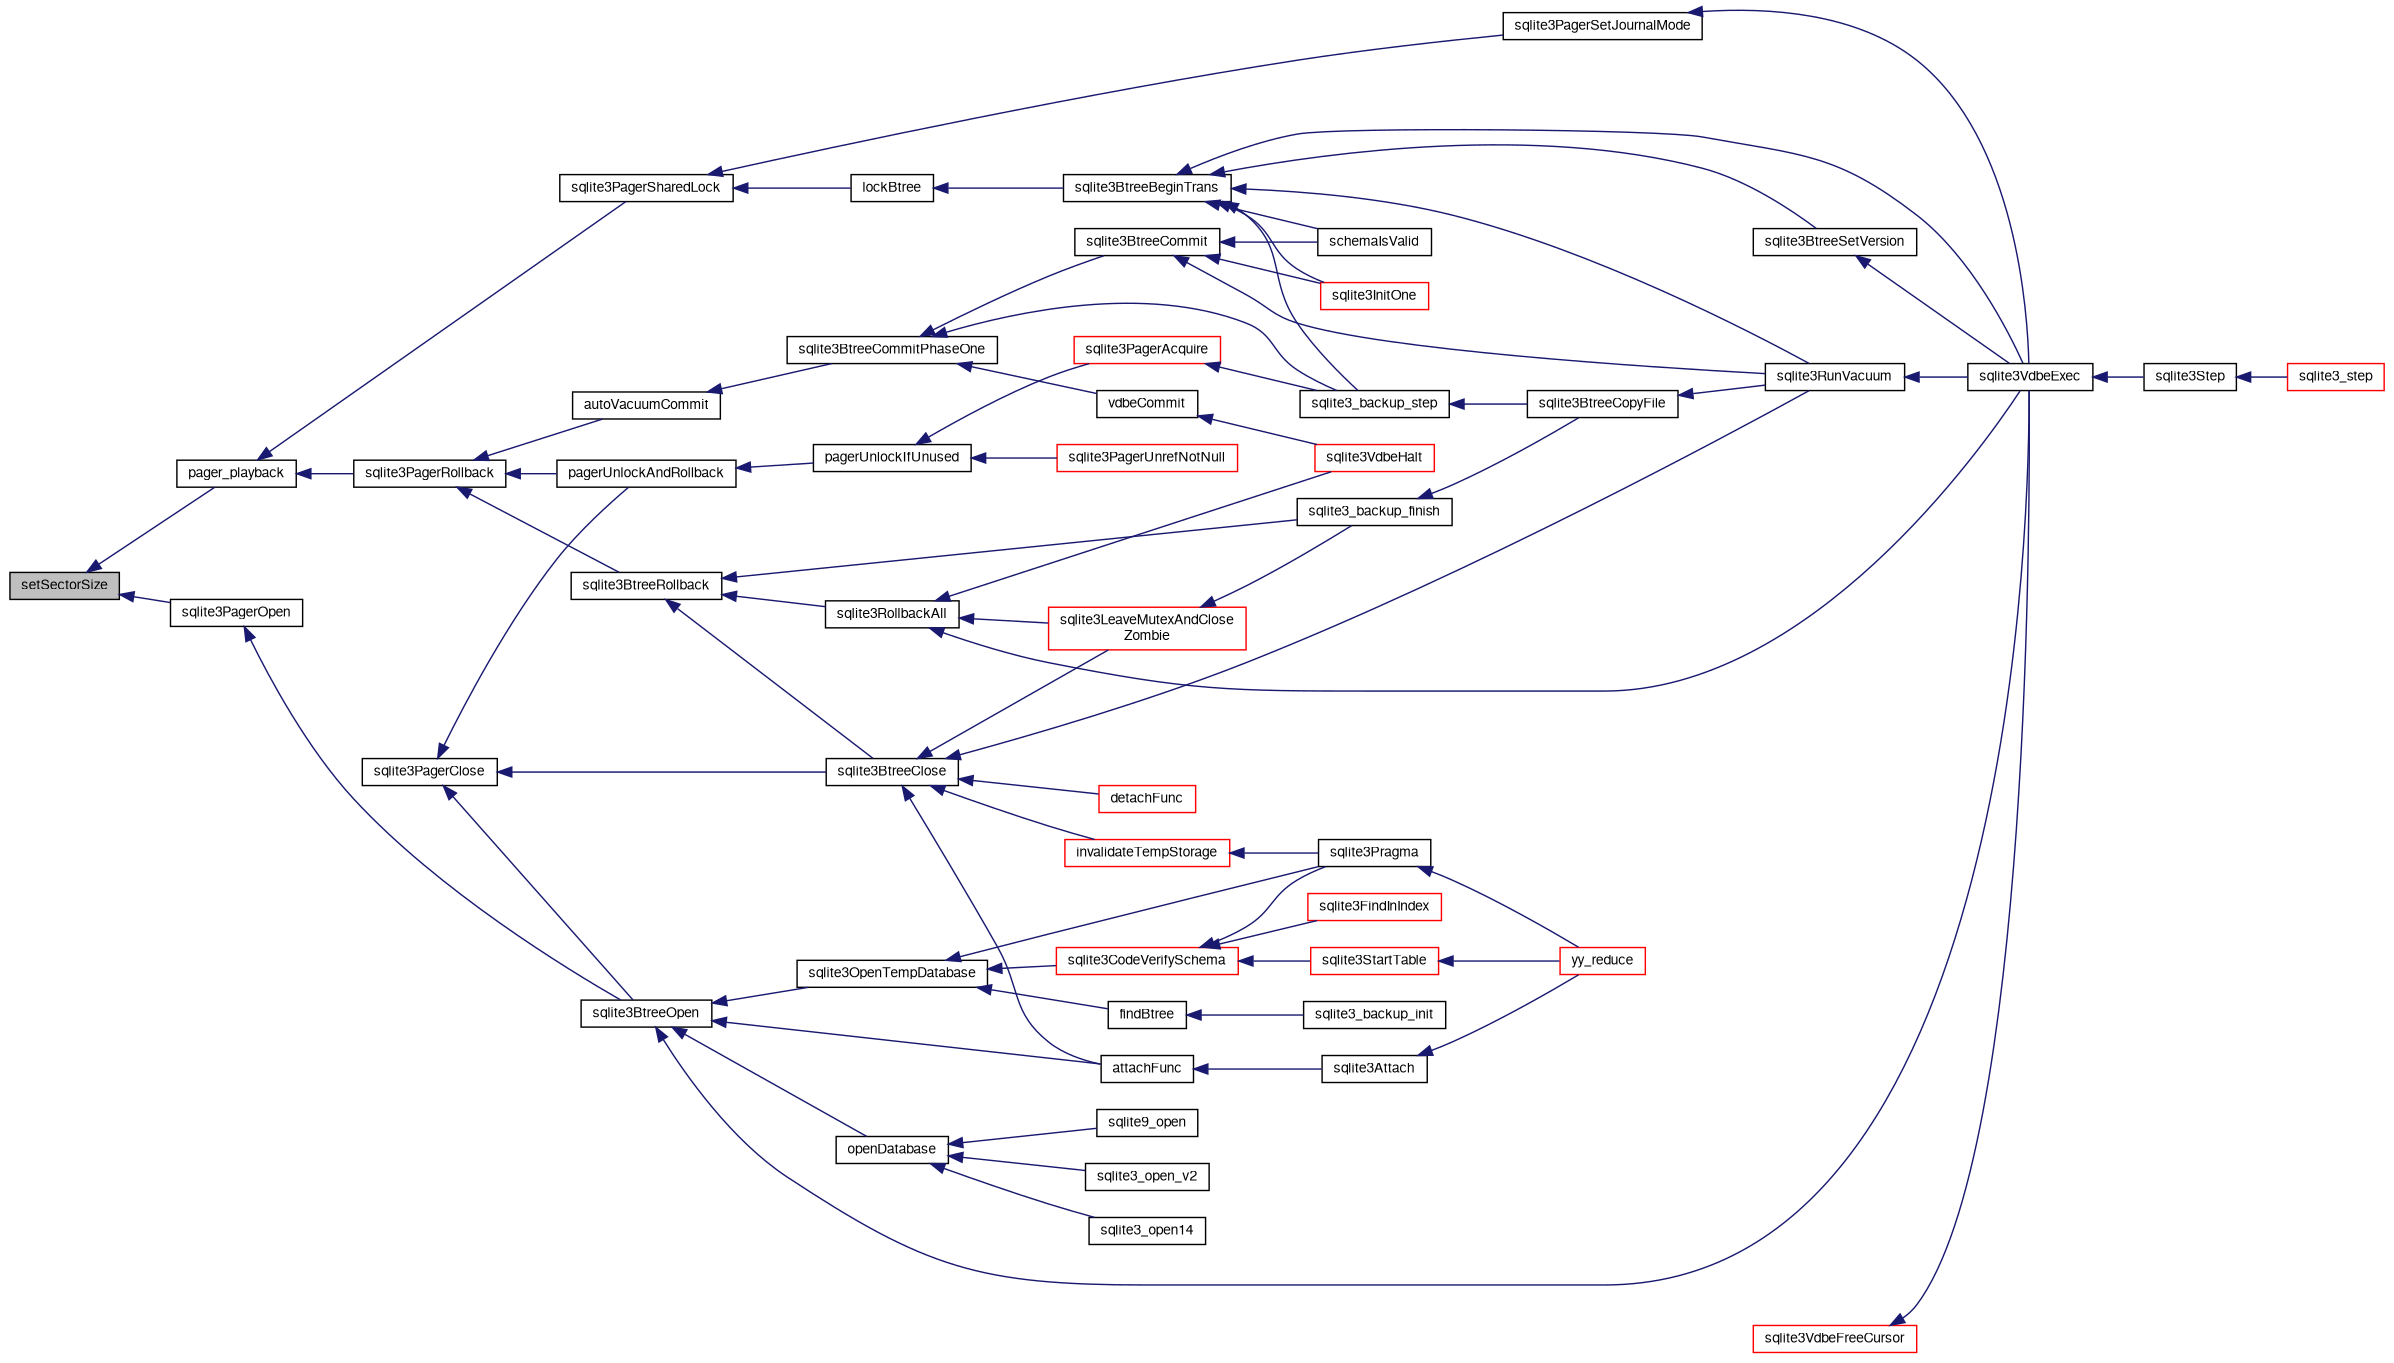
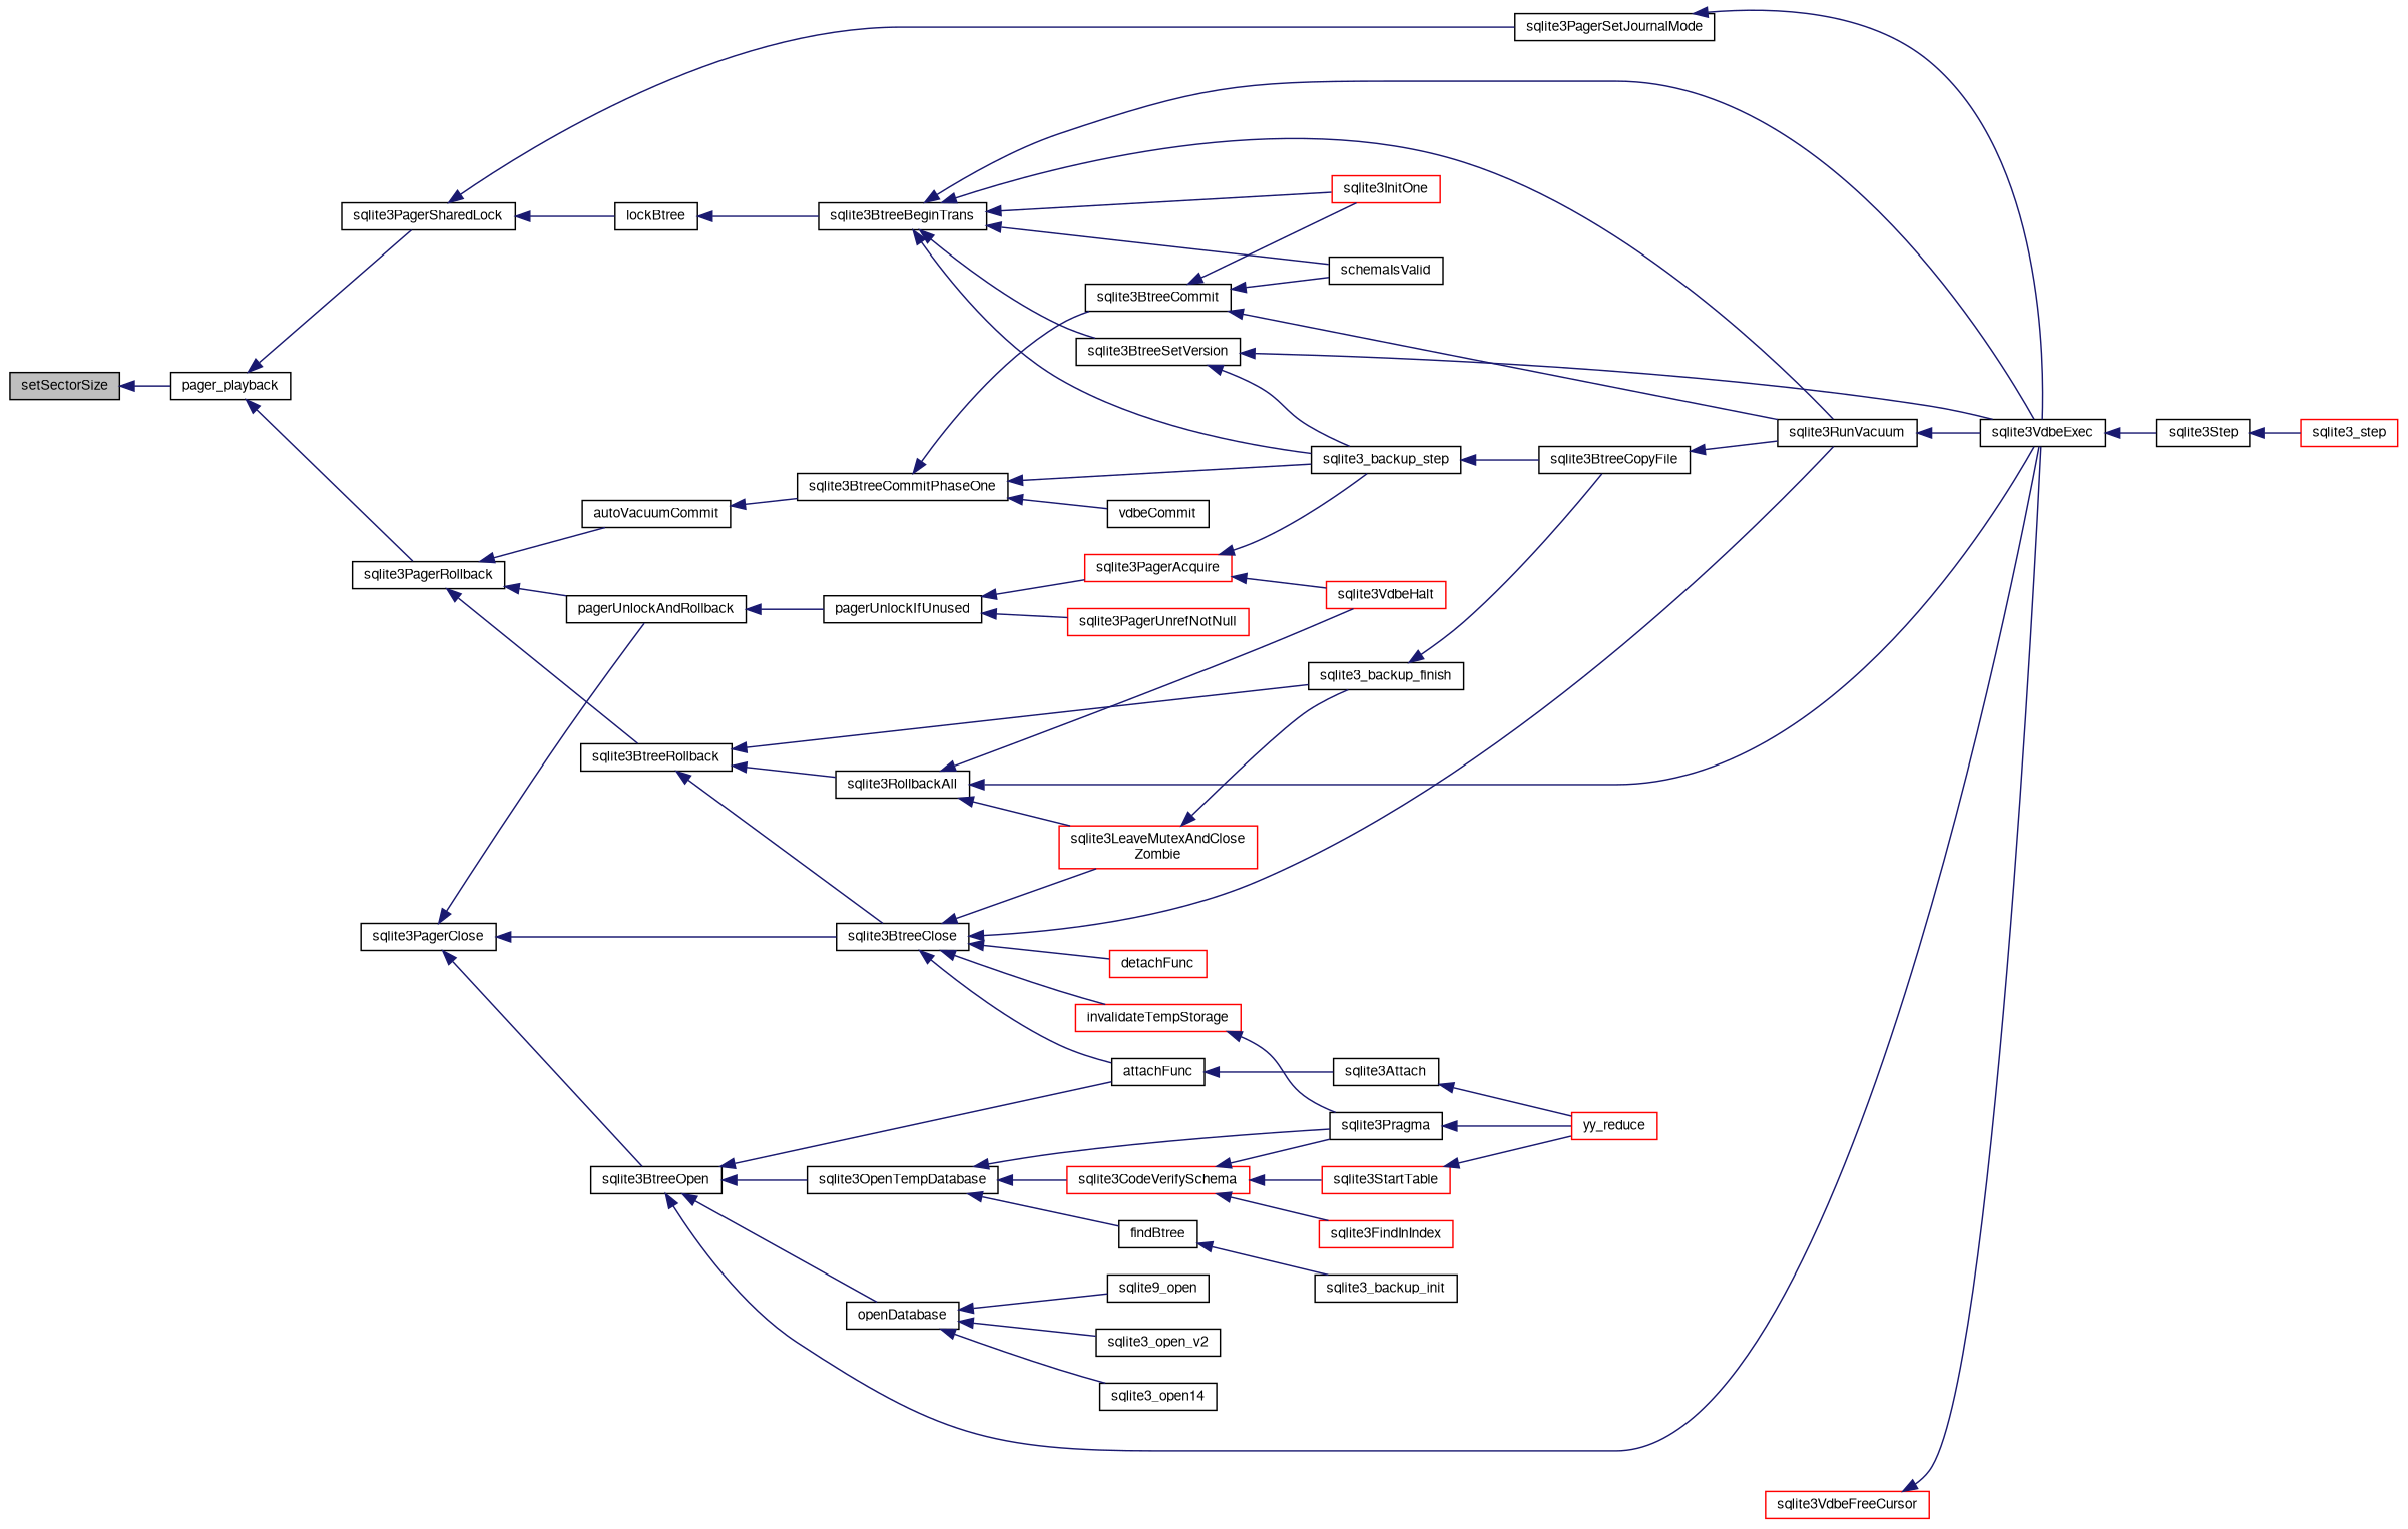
  digraph {
    rankdir=LR
    node [color=black fillcolor=white fontname=FreeSans fontsize=10 shape=record style=filled]
    edge [color=midnightblue dir=back fontname=FreeSans fontsize=10 labelfontname=FreeSans labelfontsize=10 style=solid]
    n1 [fillcolor=grey75 fontcolor=black height=0.2 label=setSectorSize width=0.4]
    n2 [height=0.2 label=pager_playback width=0.4]
-   n3 [height=0.2 label=sqlite3PagerOpen width=0.4]
    n4 [height=0.2 label=sqlite3PagerSharedLock width=0.4]
    n5 [height=0.2 label=sqlite3PagerRollback width=0.4]
    n6 [height=0.2 label=sqlite3BtreeOpen width=0.4]
    n7 [height=0.2 label=sqlite3PagerSetJournalMode width=0.4]
    n8 [height=0.2 label=lockBtree width=0.4]
    n9 [height=0.2 label=pagerUnlockAndRollback width=0.4]
    n10 [height=0.2 label=autoVacuumCommit width=0.4]
    n11 [height=0.2 label=sqlite3BtreeRollback width=0.4]
    n12 [height=0.2 label=sqlite3VdbeExec width=0.4]
    n13 [height=0.2 label=sqlite3BtreeBeginTrans width=0.4]
    n14 [height=0.2 label=sqlite3Step width=0.4]
    n15 [color=red height=0.2 label=sqlite3_step width=0.4]
    n16 [height=0.2 label=sqlite3BtreeSetVersion width=0.4]
    n17 [height=0.2 label=sqlite3_backup_step width=0.4]
    n18 [height=0.2 label=sqlite3RunVacuum width=0.4]
    n19 [color=red height=0.2 label=sqlite3InitOne width=0.4]
    n20 [height=0.2 label=schemaIsValid width=0.4]
    n21 [height=0.2 label=sqlite3BtreeCopyFile width=0.4]
    n22 [height=0.2 label=pagerUnlockIfUnused width=0.4]
    n23 [height=0.2 label=sqlite3BtreeCommitPhaseOne width=0.4]
    n24 [height=0.2 label=sqlite3BtreeClose width=0.4]
    n25 [height=0.2 label=sqlite3_backup_finish width=0.4]
    n26 [height=0.2 label=sqlite3RollbackAll width=0.4]
    n27 [height=0.2 label=sqlite3PagerClose width=0.4]
    n28 [color=red height=0.2 label=sqlite3PagerAcquire width=0.4]
    n29 [color=red height=0.2 label=sqlite3PagerUnrefNotNull width=0.4]
    n30 [height=0.2 label=attachFunc width=0.4]
    n31 [height=0.2 label=sqlite3OpenTempDatabase width=0.4]
    n32 [height=0.2 label=openDatabase width=0.4]
    n33 [color=red height=0.2 label=detachFunc width=0.4]
    n34 [color=red height=0.2 label=invalidateTempStorage width=0.4]
    n35 [color=red height=0.2 label="sqlite3LeaveMutexAndClose\lZombie" width=0.4]
    n36 [height=0.2 label=sqlite3Attach width=0.4]
    n37 [height=0.2 label=findBtree width=0.4]
    n38 [color=red height=0.2 label=sqlite3CodeVerifySchema width=0.4]
    n39 [height=0.2 label=sqlite3Pragma width=0.4]
    n40 [height=0.2 label=sqlite9_open width=0.4]
    n41 [height=0.2 label=sqlite3_open_v2 width=0.4]
    n42 [height=0.2 label=sqlite3_open14 width=0.4]
    n43 [color=red height=0.2 label=yy_reduce width=0.4]
    n44 [height=0.2 label=sqlite3_backup_init width=0.4]
    n45 [color=red height=0.2 label=sqlite3FindInIndex width=0.4]
    n46 [color=red height=0.2 label=sqlite3StartTable width=0.4]
    n47 [color=red height=0.2 label=sqlite3VdbeFreeCursor width=0.4]
    n48 [height=0.2 label=sqlite3BtreeCommit width=0.4]
    n49 [height=0.2 label=vdbeCommit width=0.4]
    n50 [color=red height=0.2 label=sqlite3VdbeHalt width=0.4]
    n1 -> n2
-   n1 -> n3
    n2 -> n4
    n2 -> n5
-   n3 -> n6
    n4 -> n7
    n4 -> n8
    n5 -> n9
    n5 -> n10
    n5 -> n11
    n6 -> n12
    n6 -> n30
    n6 -> n31
    n6 -> n32
    n7 -> n12
    n8 -> n13
    n9 -> n22
    n10 -> n23
    n11 -> n24
    n11 -> n25
    n11 -> n26
    n12 -> n14
    n13 -> n12
    n13 -> n16
    n13 -> n17
    n13 -> n18
    n13 -> n19
    n13 -> n20
    n14 -> n15
    n16 -> n12
+   n16 -> n17
    n17 -> n21
    n18 -> n12
    n21 -> n18
    n22 -> n28
    n22 -> n29
    n23 -> n17
    n23 -> n48
    n23 -> n49
    n24 -> n18
    n24 -> n30
    n24 -> n33
    n24 -> n34
    n24 -> n35
    n25 -> n21
    n26 -> n12
    n26 -> n35
    n26 -> n50
    n27 -> n6
    n27 -> n9
    n27 -> n24
    n28 -> n17
    n30 -> n36
    n31 -> n37
    n31 -> n38
    n31 -> n39
    n32 -> n40
    n32 -> n41
    n32 -> n42
    n34 -> n39
    n35 -> n25
    n36 -> n43
    n37 -> n44
    n38 -> n39
    n38 -> n45
    n38 -> n46
    n39 -> n43
    n46 -> n43
    n47 -> n12
    n48 -> n18
    n48 -> n19
    n48 -> n20
-   n49 -> n50
+   n28 -> n50
  }
